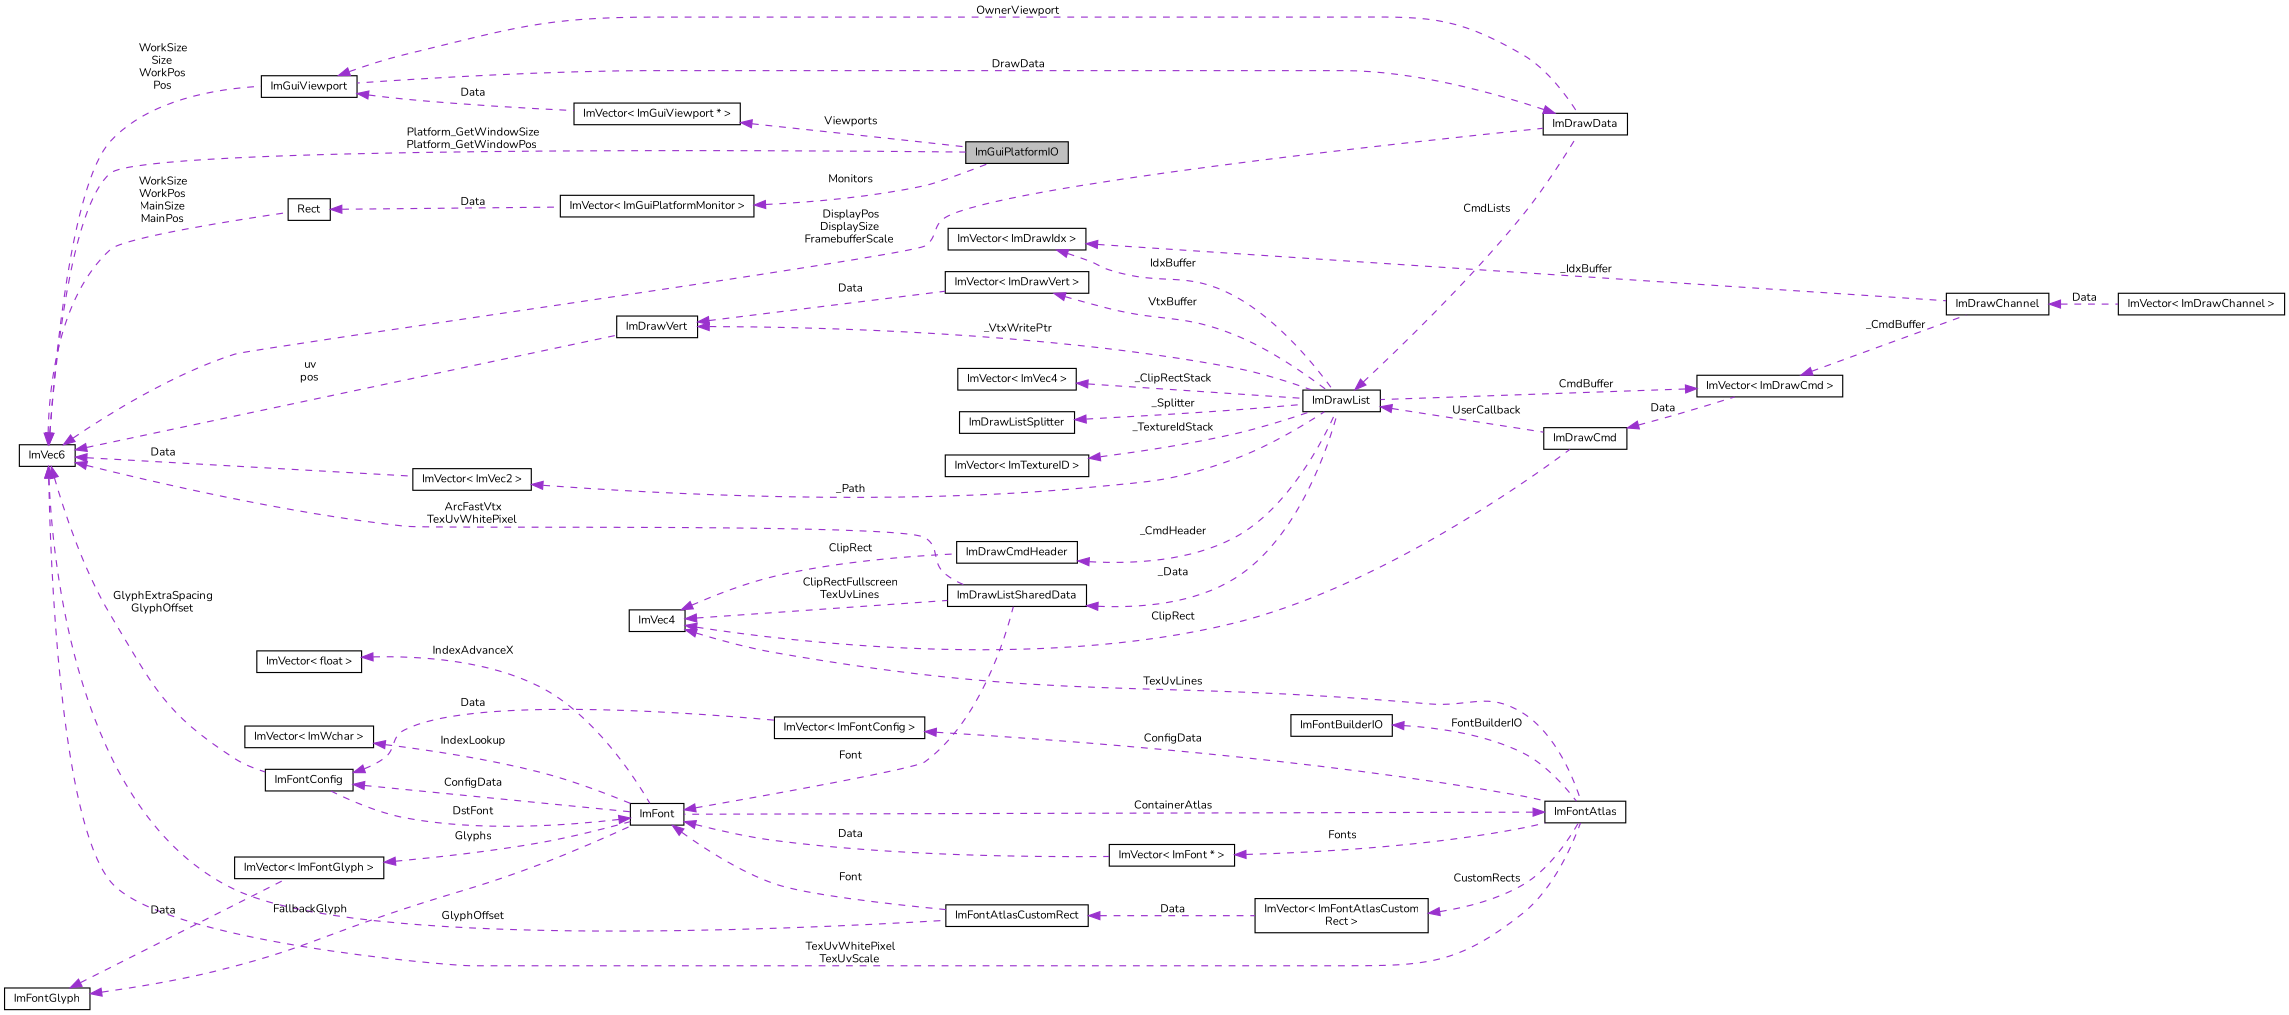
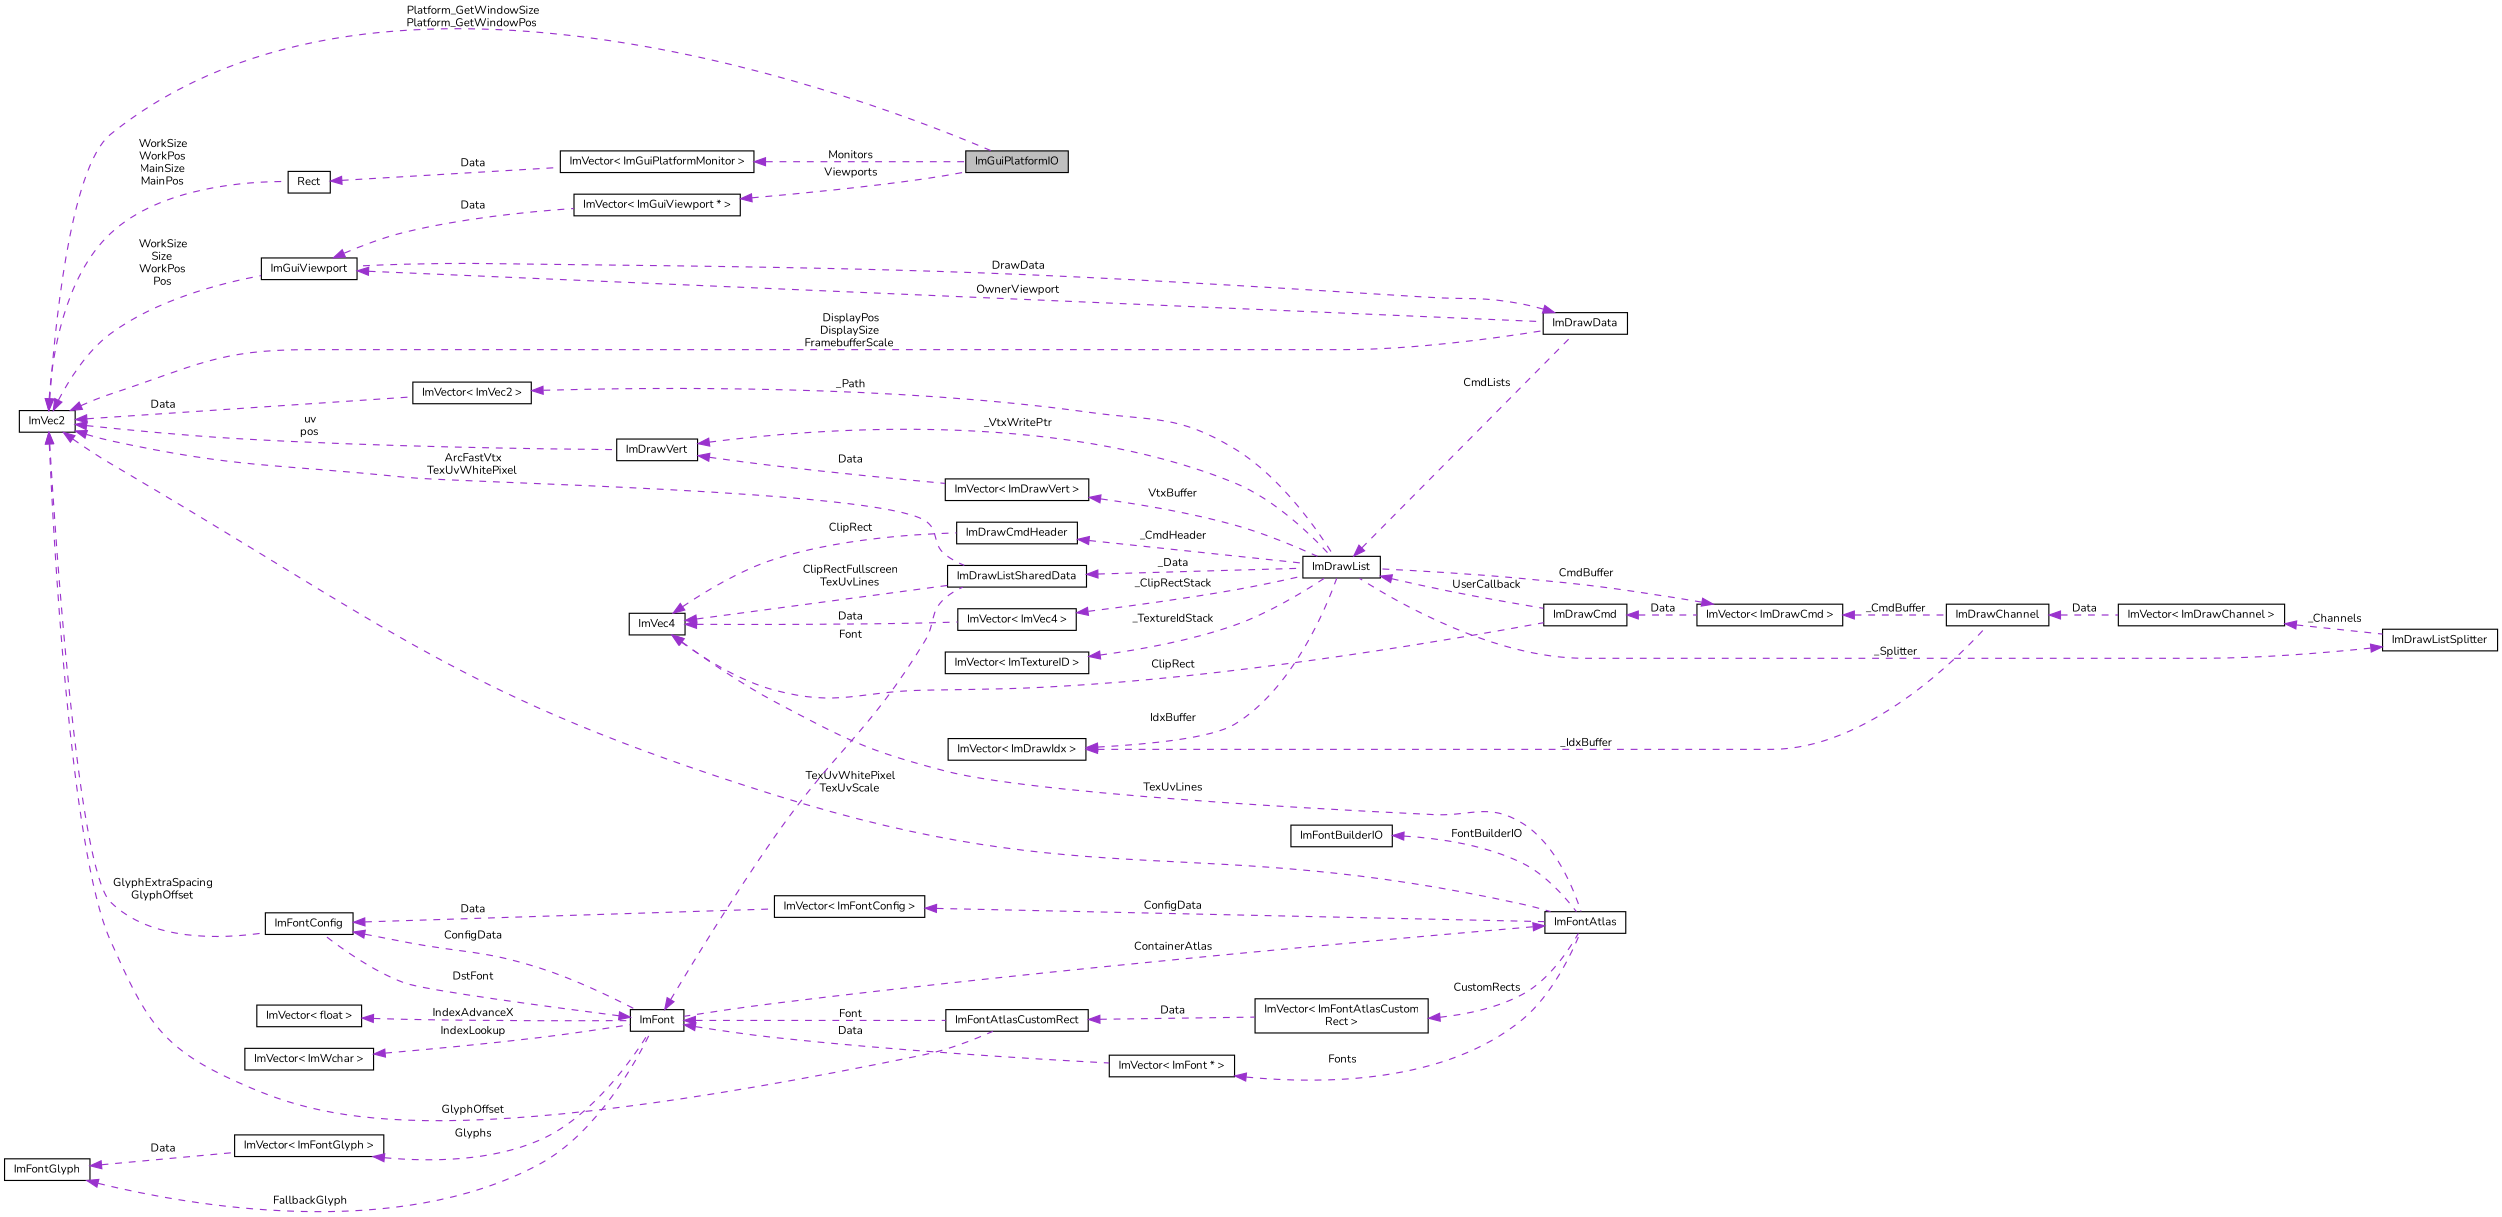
  digraph {
    fontname=Nunito
    rankdir=LR
    node [color=black fillcolor=white fontname=Nunito fontsize=10 shape=record style=filled]
    edge [color=darkorchid3 dir=back fontname=Nunito fontsize=10 labelfontname=Helvetica labelfontsize=10 style=dashed]
    n1 [fillcolor=grey75 fontcolor=black height=0.2 label=ImGuiPlatformIO width=0.4]
-   n2 [height=0.2 label=ImVec6 width=0.4]
+   n2 [height=0.2 label=ImVec2 width=0.4]
    n3 [height=0.2 label=Rect width=0.4]
    n4 [height=0.2 label=ImGuiViewport width=0.4]
    n5 [height=0.2 label=ImDrawData width=0.4]
    n6 [height=0.2 label=ImDrawVert width=0.4]
    n7 [height=0.2 label="ImVector\< ImVec2 \>" width=0.4]
    n8 [height=0.2 label=ImDrawListSharedData width=0.4]
    n9 [height=0.2 label=ImFontConfig width=0.4]
    n10 [height=0.2 label=ImFontAtlas width=0.4]
    n11 [height=0.2 label=ImFontAtlasCustomRect width=0.4]
    n12 [height=0.2 label="ImVector\< ImGuiPlatformMonitor \>" width=0.4]
    n13 [height=0.2 label="ImVector\< ImGuiViewport * \>" width=0.4]
    n14 [height=0.2 label=ImDrawList width=0.4]
    n15 [height=0.2 label="ImVector\< ImDrawVert \>" width=0.4]
    n16 [height=0.2 label=ImFont width=0.4]
    n17 [height=0.2 label="ImVector\< ImFontConfig \>" width=0.4]
    n18 [height=0.2 label="ImVector\< ImFontAtlasCustom\lRect \>" width=0.4]
    n19 [height=0.2 label=ImDrawCmd width=0.4]
    n20 [height=0.2 label="ImVector\< ImDrawCmd \>" width=0.4]
    n21 [height=0.2 label="ImVector\< ImVec4 \>" width=0.4]
    n22 [height=0.2 label=ImVec4 width=0.4]
    n23 [height=0.2 label=ImDrawCmdHeader width=0.4]
    n24 [height=0.2 label="ImVector\< ImFont * \>" width=0.4]
    n25 [height=0.2 label="ImVector\< ImFontGlyph \>" width=0.4]
    n26 [height=0.2 label=ImFontGlyph width=0.4]
    n27 [height=0.2 label=ImFontBuilderIO width=0.4]
    n28 [height=0.2 label="ImVector\< float \>" width=0.4]
    n29 [height=0.2 label="ImVector\< ImWchar \>" width=0.4]
    n30 [height=0.2 label=ImDrawChannel width=0.4]
    n31 [height=0.2 label="ImVector\< ImDrawChannel \>" width=0.4]
    n32 [height=0.2 label=ImDrawListSplitter width=0.4]
    n33 [height=0.2 label="ImVector\< ImDrawIdx \>" width=0.4]
    n34 [height=0.2 label="ImVector\< ImTextureID \>" width=0.4]
    n2 -> n1 [label=" Platform_GetWindowSize\nPlatform_GetWindowPos"]
    n2 -> n3 [label=" WorkSize\nWorkPos\nMainSize\nMainPos"]
    n2 -> n4 [label=" WorkSize\nSize\nWorkPos\nPos"]
    n2 -> n5 [label=" DisplayPos\nDisplaySize\nFramebufferScale"]
    n2 -> n6 [label=" uv\npos"]
    n2 -> n7 [label=" Data"]
    n2 -> n8 [label=" ArcFastVtx\nTexUvWhitePixel"]
    n2 -> n9 [label=" GlyphExtraSpacing\nGlyphOffset"]
    n2 -> n10 [label=" TexUvWhitePixel\nTexUvScale"]
    n2 -> n11 [label=" GlyphOffset"]
    n3 -> n12 [label=" Data"]
    n4 -> n5 [label=" OwnerViewport"]
    n4 -> n13 [label=" Data"]
    n5 -> n4 [label=" DrawData"]
    n6 -> n14 [label=" _VtxWritePtr"]
    n6 -> n15 [label=" Data"]
    n7 -> n14 [label=" _Path"]
    n8 -> n14 [label=" _Data"]
    n9 -> n16 [label=" ConfigData"]
    n9 -> n17 [label=" Data"]
    n10 -> n16 [label=" ContainerAtlas"]
    n11 -> n18 [label=" Data"]
    n12 -> n1 [label=" Monitors"]
    n13 -> n1 [label=" Viewports"]
    n14 -> n5 [label=" CmdLists"]
    n14 -> n19 [label=" UserCallback"]
    n15 -> n14 [label=" VtxBuffer"]
    n16 -> n8 [label=" Font"]
    n16 -> n9 [label=" DstFont"]
    n16 -> n11 [label=" Font"]
    n16 -> n24 [label=" Data"]
    n17 -> n10 [label=" ConfigData"]
    n18 -> n10 [label=" CustomRects"]
    n19 -> n20 [label=" Data"]
    n20 -> n14 [label=" CmdBuffer"]
    n20 -> n30 [label=" _CmdBuffer"]
    n21 -> n14 [label=" _ClipRectStack"]
    n22 -> n8 [label=" ClipRectFullscreen\nTexUvLines"]
    n22 -> n10 [label=" TexUvLines"]
    n22 -> n19 [label=" ClipRect"]
+   n22 -> n21 [label=" Data"]
    n22 -> n23 [label=" ClipRect"]
    n23 -> n14 [label=" _CmdHeader"]
    n24 -> n10 [label=" Fonts"]
    n25 -> n16 [label=" Glyphs"]
    n26 -> n16 [label=" FallbackGlyph"]
    n26 -> n25 [label=" Data"]
    n27 -> n10 [label=" FontBuilderIO"]
    n28 -> n16 [label=" IndexAdvanceX"]
    n29 -> n16 [label=" IndexLookup"]
    n30 -> n31 [label=" Data"]
+   n31 -> n32 [label=" _Channels"]
    n32 -> n14 [label=" _Splitter"]
    n33 -> n14 [label=" IdxBuffer"]
    n33 -> n30 [label=" _IdxBuffer"]
    n34 -> n14 [label=" _TextureIdStack"]
  }
